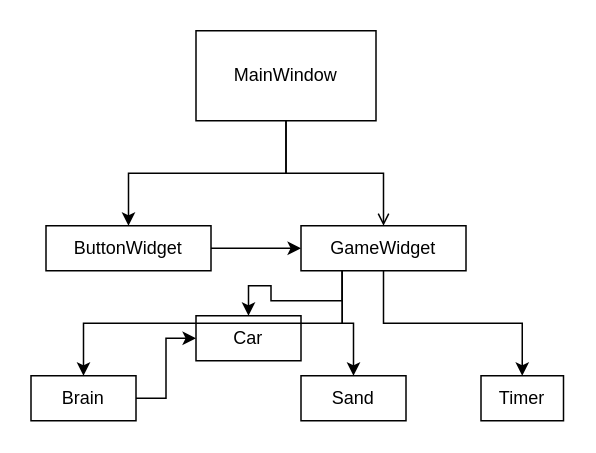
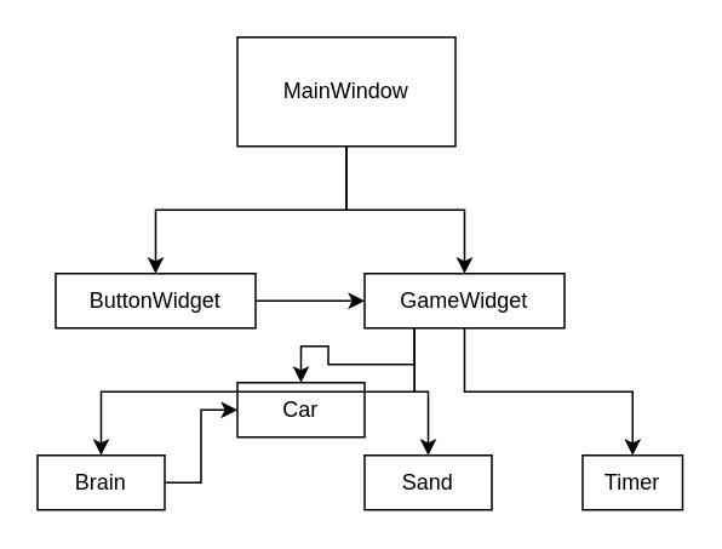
  <mxCell id="0" />
  <mxCell id="1" parent="0" />
  <mxCell id="2" style="edgeStyle=orthogonalEdgeStyle;rounded=0;orthogonalLoop=1;jettySize=auto;html=1;exitX=0.5;exitY=1;exitDx=0;exitDy=0;entryX=0.5;entryY=0;entryDx=0;entryDy=0;" edge="1" parent="1" source="4" target="8"><mxGeometry relative="1" as="geometry" /></mxCell>
- <mxCell id="3" style="edgeStyle=orthogonalEdgeStyle;rounded=0;orthogonalLoop=1;jettySize=auto;html=1;exitX=0.5;exitY=1;exitDx=0;exitDy=0;entryX=0.5;entryY=0;entryDx=0;entryDy=0;endArrow=open;" edge="1" parent="1" source="4" target="13"><mxGeometry relative="1" as="geometry" /></mxCell>
+ <mxCell id="3" style="edgeStyle=orthogonalEdgeStyle;rounded=0;orthogonalLoop=1;jettySize=auto;html=1;exitX=0.5;exitY=1;exitDx=0;exitDy=0;entryX=0.5;entryY=0;entryDx=0;entryDy=0;" edge="1" parent="1" source="4" target="13"><mxGeometry relative="1" as="geometry" /></mxCell>
  <mxCell id="4" value="MainWindow" style="rounded=0;whiteSpace=wrap;html=1;" vertex="1" parent="1"><mxGeometry x="130" y="20" width="120" height="60" as="geometry" /></mxCell>
  <mxCell id="5" value="Car" style="rounded=0;whiteSpace=wrap;html=1;" vertex="1" parent="1"><mxGeometry x="130" y="210" width="70" height="30" as="geometry" /></mxCell>
  <mxCell id="6" value="Sand" style="rounded=0;whiteSpace=wrap;html=1;" vertex="1" parent="1"><mxGeometry x="200" y="250" width="70" height="30" as="geometry" /></mxCell>
  <mxCell id="7" value="" style="edgeStyle=orthogonalEdgeStyle;rounded=0;orthogonalLoop=1;jettySize=auto;html=1;" edge="1" parent="1" source="8" target="13"><mxGeometry relative="1" as="geometry" /></mxCell>
  <mxCell id="8" value="ButtonWidget" style="rounded=0;whiteSpace=wrap;html=1;" vertex="1" parent="1"><mxGeometry x="30" y="150" width="110" height="30" as="geometry" /></mxCell>
  <mxCell id="9" style="edgeStyle=orthogonalEdgeStyle;rounded=0;orthogonalLoop=1;jettySize=auto;html=1;exitX=0.25;exitY=1;exitDx=0;exitDy=0;" edge="1" parent="1" source="13" target="5"><mxGeometry relative="1" as="geometry" /></mxCell>
  <mxCell id="10" style="edgeStyle=orthogonalEdgeStyle;rounded=0;orthogonalLoop=1;jettySize=auto;html=1;exitX=0.25;exitY=1;exitDx=0;exitDy=0;entryX=0.5;entryY=0;entryDx=0;entryDy=0;" edge="1" parent="1" source="13" target="6"><mxGeometry relative="1" as="geometry" /></mxCell>
  <mxCell id="11" style="edgeStyle=orthogonalEdgeStyle;rounded=0;orthogonalLoop=1;jettySize=auto;html=1;exitX=0.5;exitY=1;exitDx=0;exitDy=0;entryX=0.5;entryY=0;entryDx=0;entryDy=0;" edge="1" parent="1" source="13" target="14"><mxGeometry relative="1" as="geometry" /></mxCell>
  <mxCell id="12" style="edgeStyle=orthogonalEdgeStyle;rounded=0;orthogonalLoop=1;jettySize=auto;html=1;exitX=0.25;exitY=1;exitDx=0;exitDy=0;entryX=0.5;entryY=0;entryDx=0;entryDy=0;" edge="1" parent="1" source="13" target="16"><mxGeometry relative="1" as="geometry" /></mxCell>
  <mxCell id="13" value="GameWidget" style="rounded=0;whiteSpace=wrap;html=1;" vertex="1" parent="1"><mxGeometry x="200" y="150" width="110" height="30" as="geometry" /></mxCell>
  <mxCell id="14" value="Timer" style="rounded=0;whiteSpace=wrap;html=1;" vertex="1" parent="1"><mxGeometry x="320" y="250" width="55" height="30" as="geometry" /></mxCell>
  <mxCell id="15" style="edgeStyle=orthogonalEdgeStyle;rounded=0;orthogonalLoop=1;jettySize=auto;html=1;exitX=1;exitY=0.5;exitDx=0;exitDy=0;entryX=0;entryY=0.5;entryDx=0;entryDy=0;" edge="1" parent="1" source="16" target="5"><mxGeometry relative="1" as="geometry" /></mxCell>
  <mxCell id="16" value="Brain" style="rounded=0;whiteSpace=wrap;html=1;" vertex="1" parent="1"><mxGeometry x="20" y="250" width="70" height="30" as="geometry" /></mxCell>
